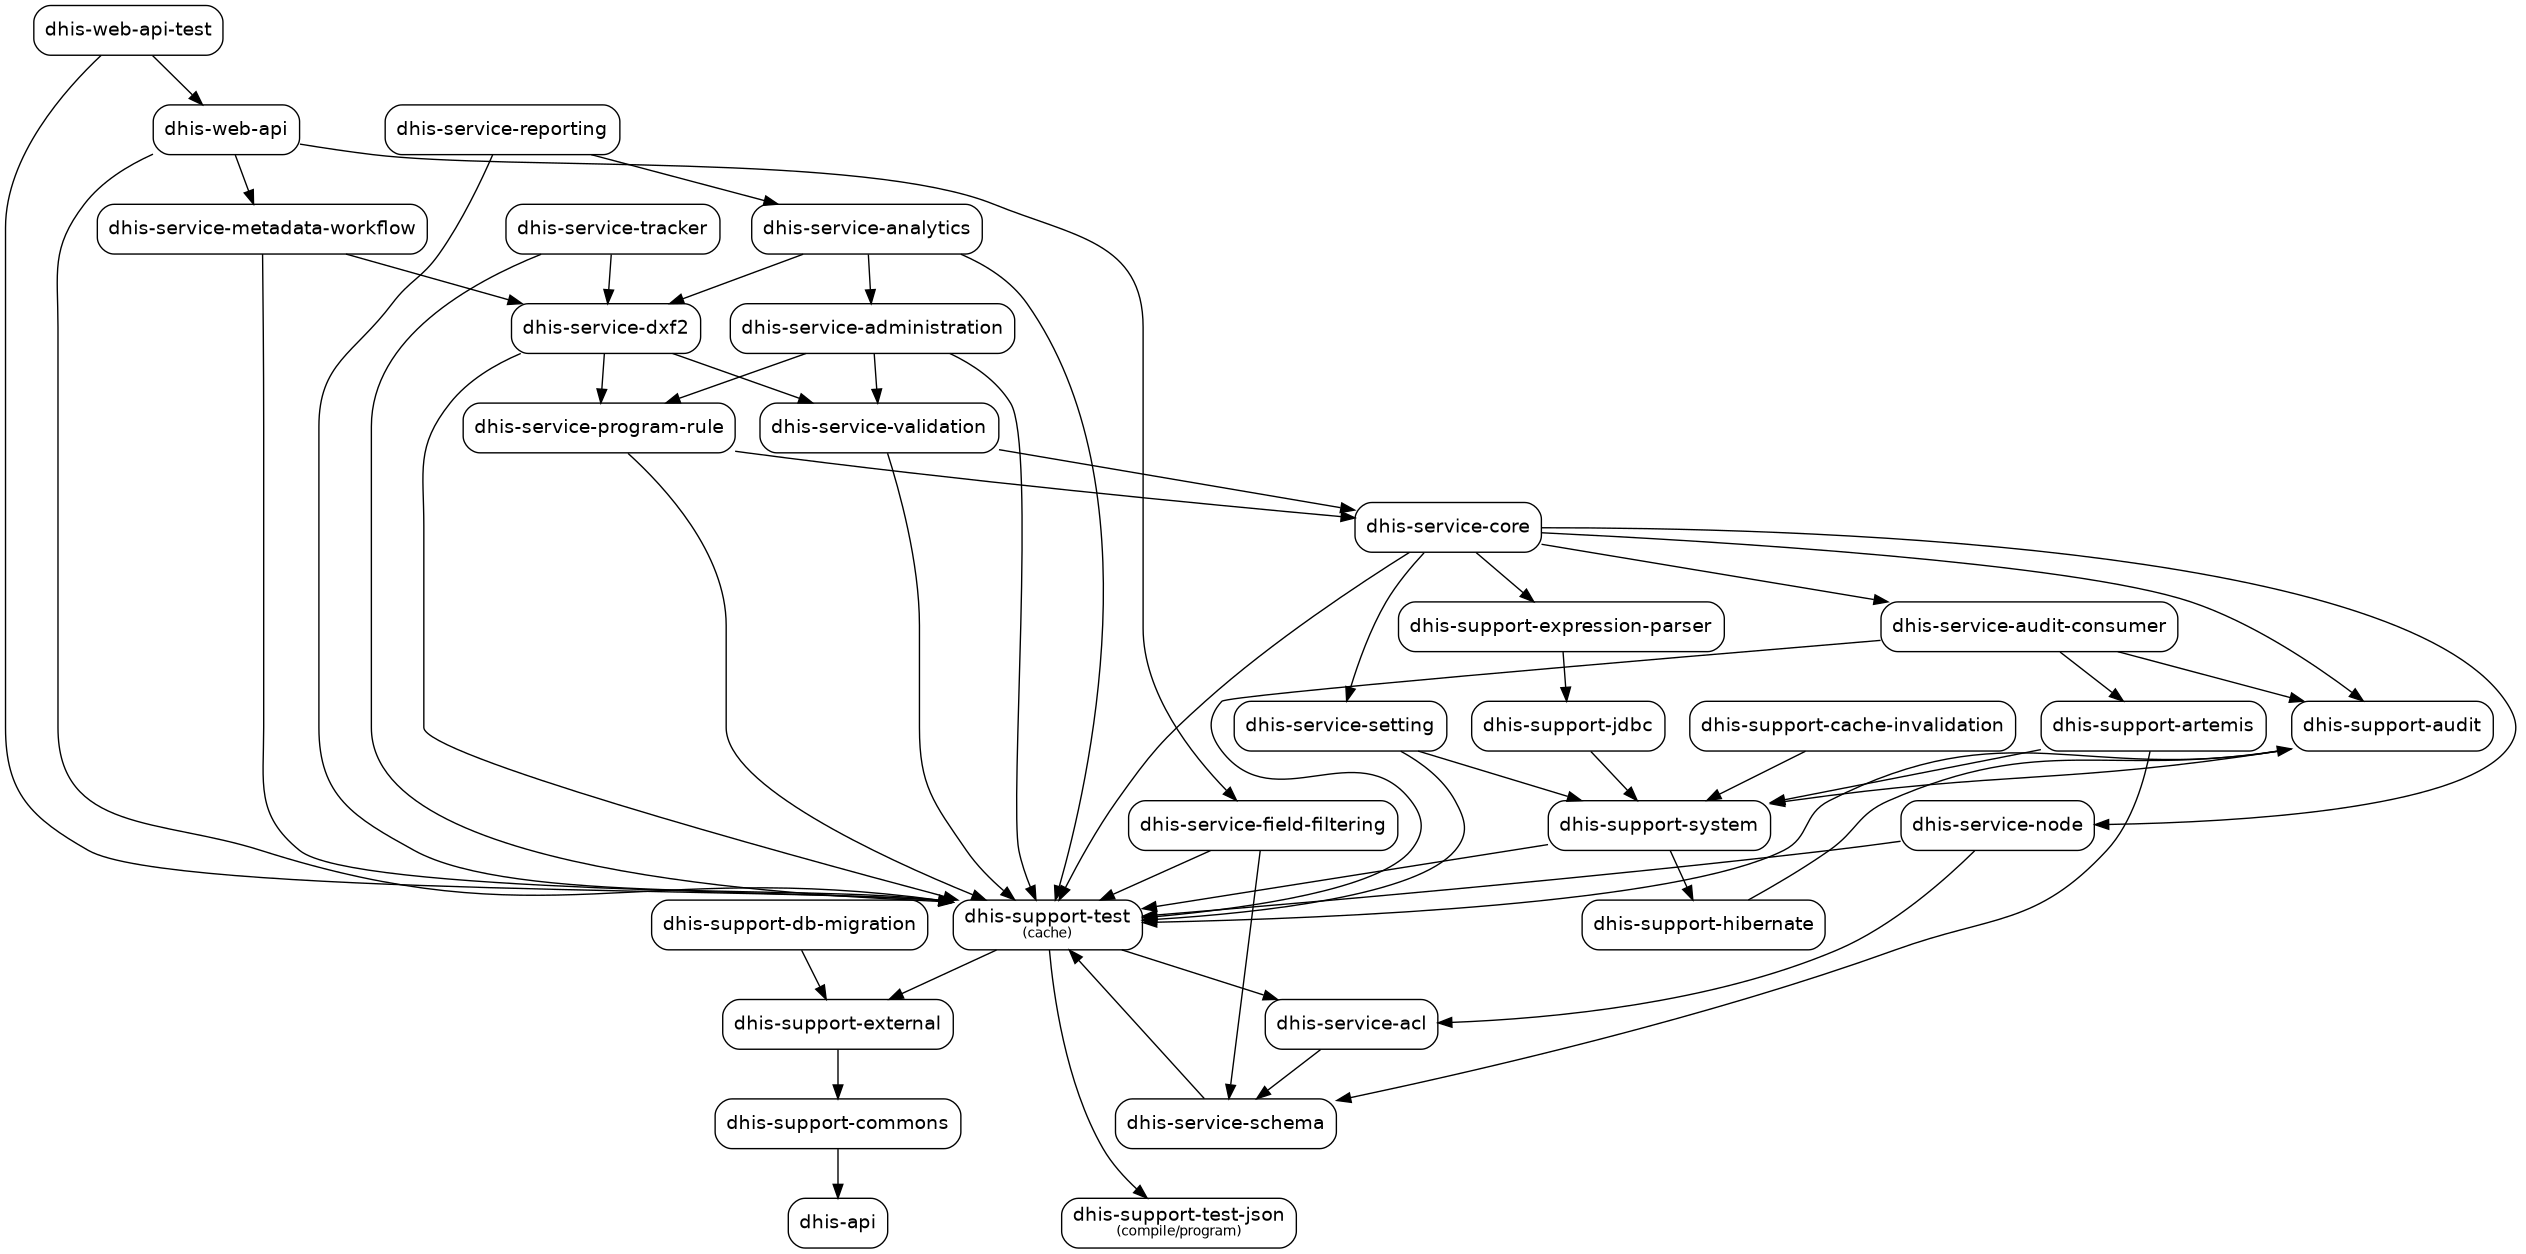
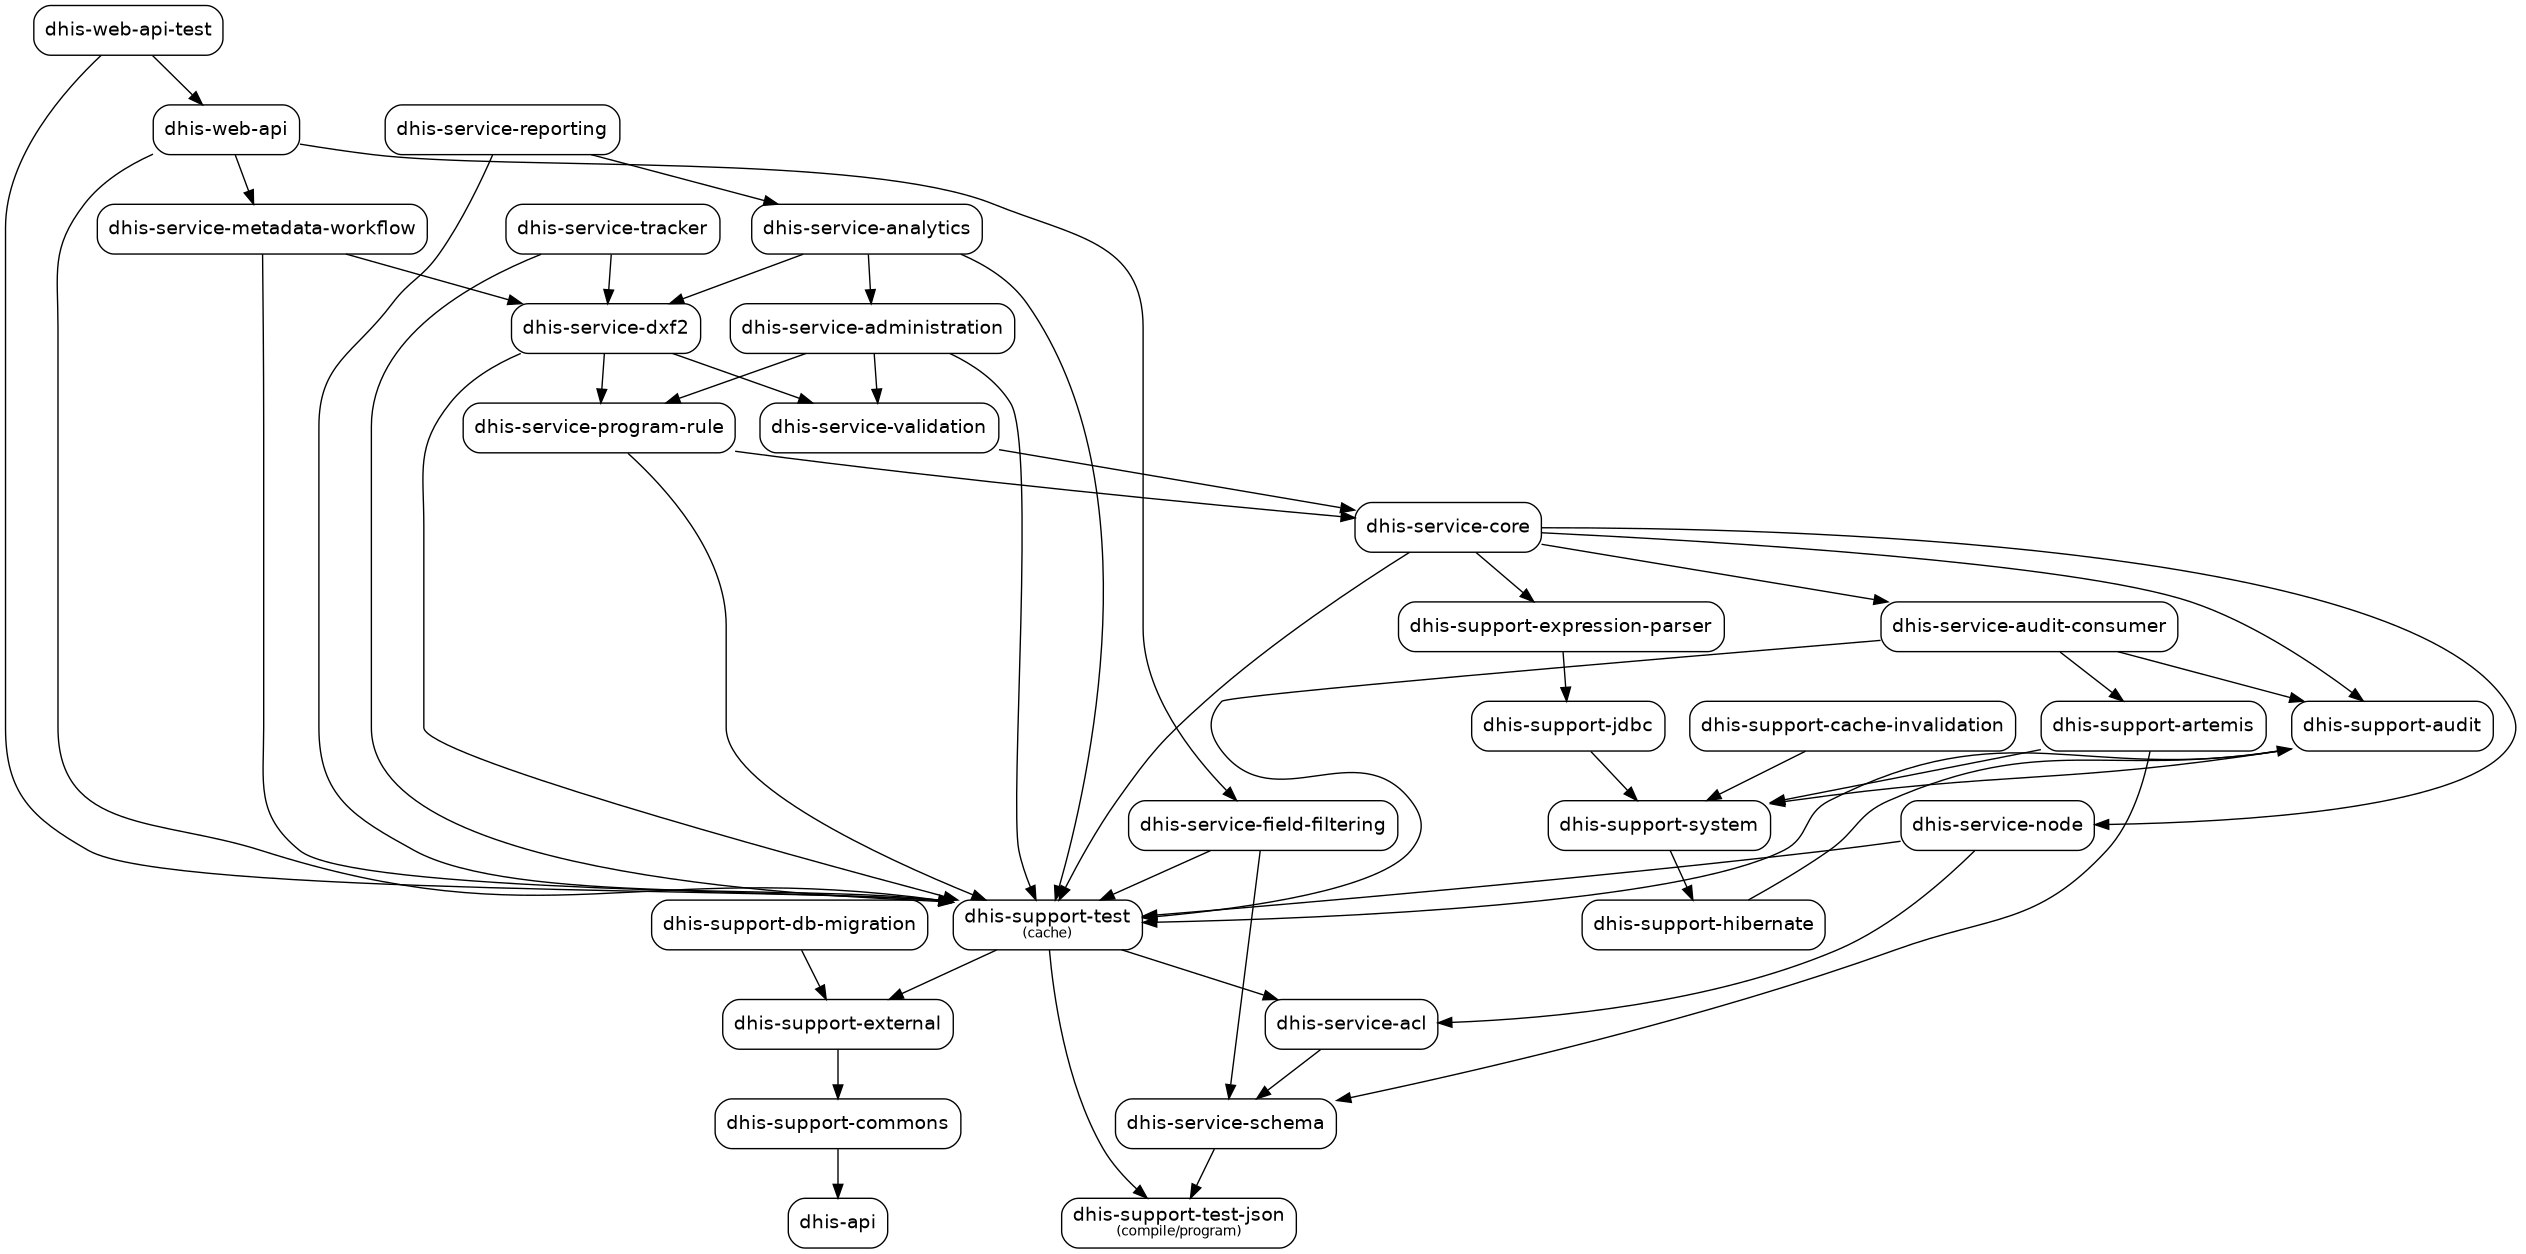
  digraph {
    node [fontname=Helvetica fontsize=14 shape=box style=rounded]
    edge [fontname=Helvetica fontsize=10]
    n1 [label=<dhis-support-commons>]
    n2 [label=<dhis-api>]
    n3 [label=<dhis-support-external>]
    n4 [label=<dhis-support-db-migration>]
    n5 [label=<dhis-support-hibernate>]
    n6 [label=<dhis-support-audit>]
    n7 [label=<dhis-support-test<font point-size="10"><br/>(cache)</font>>]
    n8 [label=<dhis-support-test-json<font point-size="10"><br/>(compile/program)</font>>]
    n9 [label=<dhis-service-acl>]
    n10 [label=<dhis-support-system>]
    n11 [label=<dhis-service-schema>]
-   n12 [label=<dhis-service-setting>]
    n13 [label=<dhis-support-artemis>]
    n14 [label=<dhis-service-audit-consumer>]
    n15 [label=<dhis-service-node>]
    n16 [label=<dhis-service-field-filtering>]
    n17 [label=<dhis-support-jdbc>]
    n18 [label=<dhis-support-expression-parser>]
    n19 [label=<dhis-support-cache-invalidation>]
    n20 [label=<dhis-service-core>]
    n21 [label=<dhis-service-validation>]
    n22 [label=<dhis-service-program-rule>]
    n23 [label=<dhis-service-administration>]
    n24 [label=<dhis-service-dxf2>]
    n25 [label=<dhis-service-metadata-workflow>]
    n26 [label=<dhis-service-analytics>]
    n27 [label=<dhis-service-tracker>]
    n28 [label=<dhis-service-reporting>]
    n29 [label=<dhis-web-api>]
    n30 [label=<dhis-web-api-test>]
    n1 -> n2
    n3 -> n1
    n4 -> n3
    n5 -> n6
    n6 -> n7
    n6 -> n10
    n7 -> n3
    n7 -> n8
    n7 -> n9
    n9 -> n11
    n10 -> n5
-   n10 -> n7
-   n11 -> n7
-   n12 -> n7
-   n12 -> n10
+   n11 -> n8
    n13 -> n10
    n13 -> n11
    n14 -> n6
    n14 -> n7
    n14 -> n13
    n15 -> n7
    n15 -> n9
    n16 -> n7
    n16 -> n11
    n17 -> n10
    n18 -> n17
    n19 -> n10
    n20 -> n6
    n20 -> n7
-   n20 -> n12
    n20 -> n14
    n20 -> n15
    n20 -> n18
-   n21 -> n7
    n21 -> n20
    n22 -> n7
    n22 -> n20
    n23 -> n7
    n23 -> n21
    n23 -> n22
    n24 -> n7
    n24 -> n21
    n24 -> n22
    n25 -> n7
    n25 -> n24
    n26 -> n7
    n26 -> n23
    n26 -> n24
    n27 -> n7
    n27 -> n24
    n28 -> n7
    n28 -> n26
    n29 -> n7
    n29 -> n16
    n29 -> n25
    n30 -> n7
    n30 -> n29
  }
